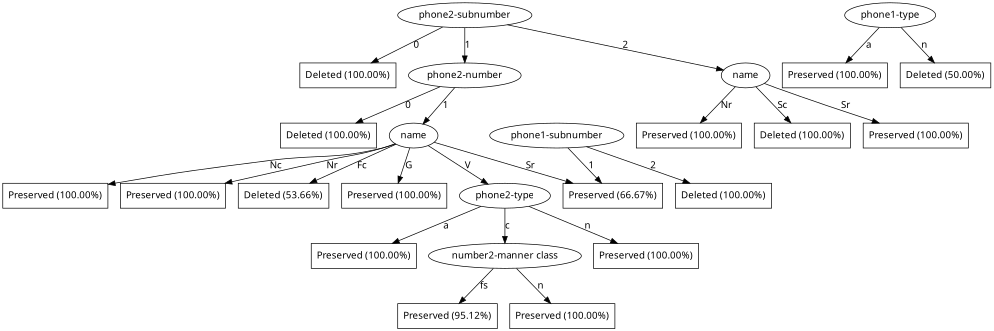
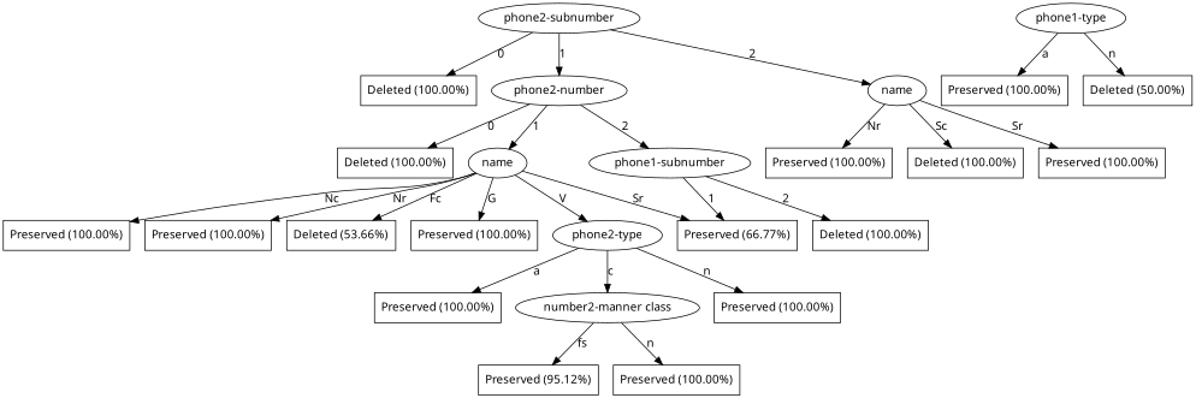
  digraph {
    fontname="Noto Sans"
    node [fontname="Noto Sans" shape=box]
    edge [fontname="Noto Sans"]
    n1 [label="phone2-subnumber" shape=ellipse]
    n2 [label="Deleted (100.00%)"]
    n3 [label="phone2-number" shape=ellipse]
    n4 [label=name shape=ellipse]
    n5 [label="Deleted (100.00%)"]
    n6 [label=name shape=ellipse]
    n7 [label="phone1-subnumber" shape=ellipse]
    n8 [label="Preserved (100.00%)"]
    n9 [label="Deleted (100.00%)"]
    n10 [label="Preserved (100.00%)"]
    n11 [label="Deleted (53.66%)"]
    n12 [label="Preserved (100.00%)"]
    n13 [label="Preserved (100.00%)"]
    n14 [label="Preserved (100.00%)"]
-   n15 [label="Preserved (66.67%)"]
+   n15 [label="Preserved (66.77%)"]
    n16 [label="phone2-type" shape=ellipse]
    n17 [label="Deleted (100.00%)"]
    n18 [label="Preserved (100.00%)"]
    n19 [label="number2-manner class" shape=ellipse]
    n20 [label="Preserved (100.00%)"]
    n21 [label="Preserved (95.12%)"]
    n22 [label="Preserved (100.00%)"]
    n23 [label="phone1-type" shape=ellipse]
    n24 [label="Preserved (100.00%)"]
    n25 [label="Deleted (50.00%)"]
    n1 -> n2 [label=0]
    n1 -> n3 [label=1]
    n1 -> n4 [label=2]
    n3 -> n5 [label=0]
    n3 -> n6 [label=1]
+   n3 -> n7 [label=2]
    n4 -> n8 [label=Nr]
    n4 -> n9 [label=Sc]
    n4 -> n10 [label=Sr]
    n6 -> n11 [label=Fc]
    n6 -> n12 [label=G]
    n6 -> n13 [label=Nc]
    n6 -> n14 [label=Nr]
    n6 -> n15 [label=Sr]
    n6 -> n16 [label=V]
    n7 -> n15 [label=1]
    n7 -> n17 [label=2]
    n16 -> n18 [label=a]
    n16 -> n19 [label=c]
    n16 -> n20 [label=n]
    n19 -> n21 [label=fs]
    n19 -> n22 [label=n]
    n23 -> n24 [label=a]
    n23 -> n25 [label=n]
  }
